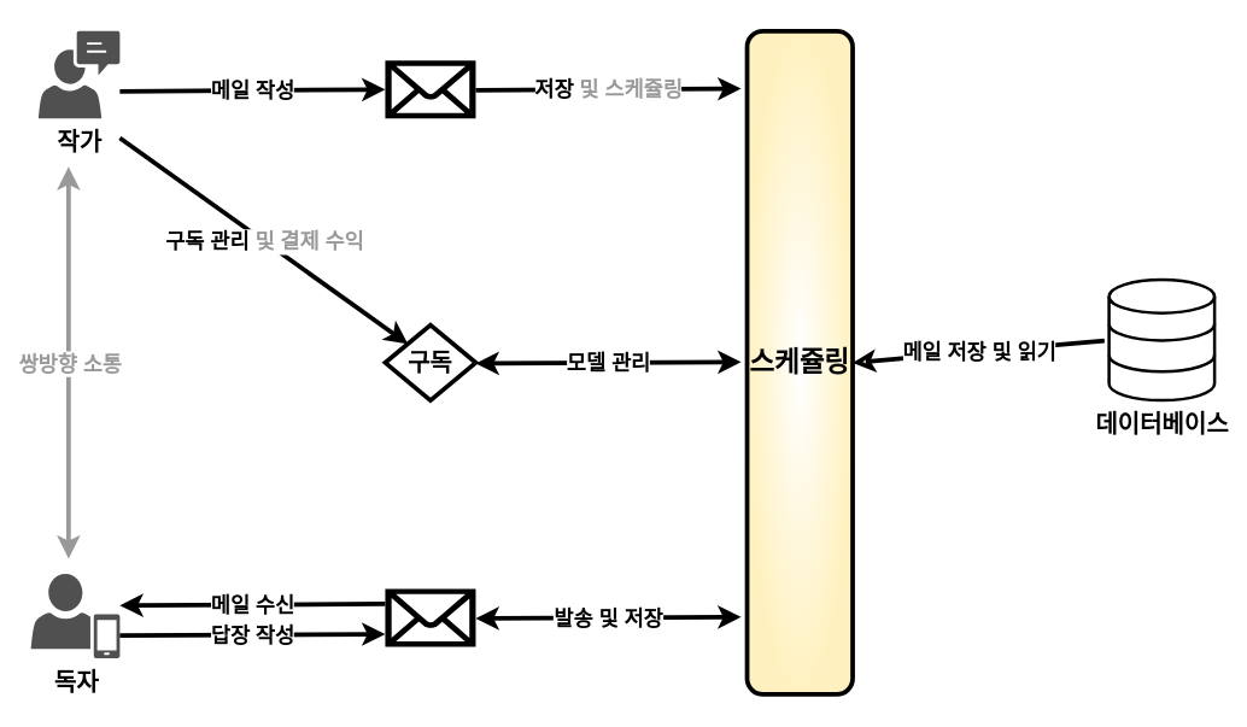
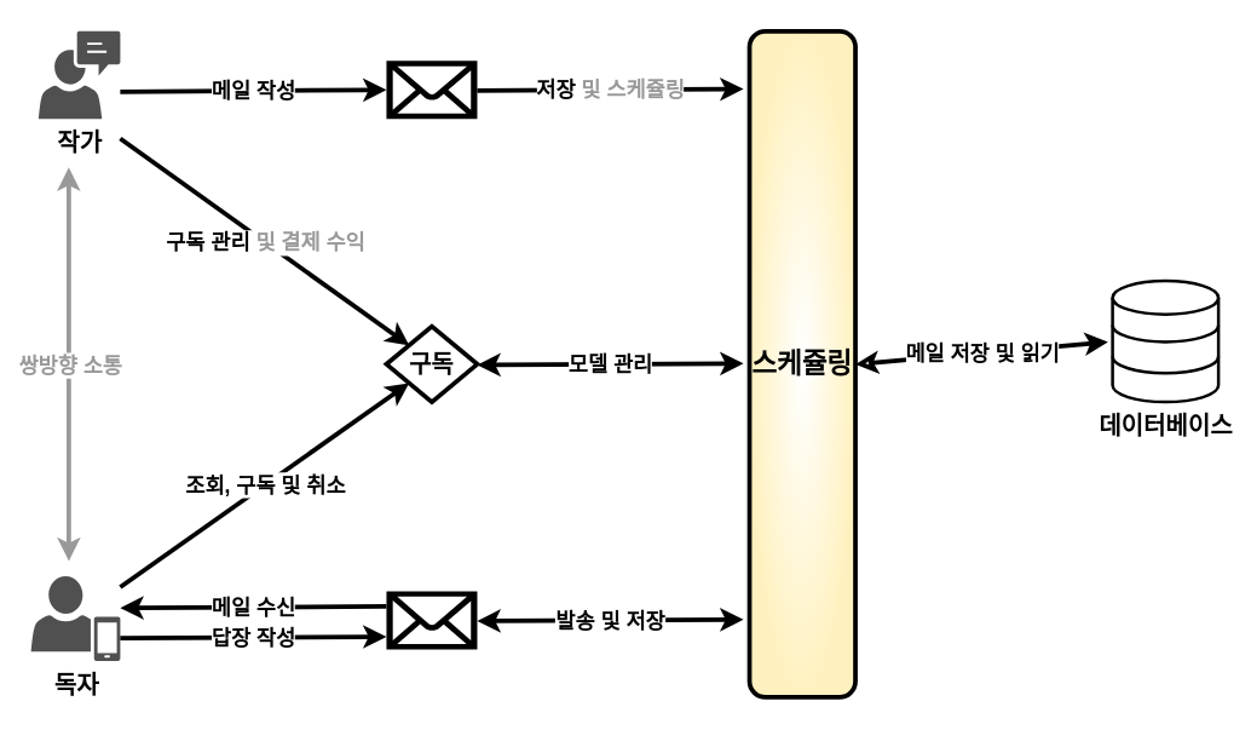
  <mxCell id="0" />
  <mxCell id="1" parent="0" />
  <mxCell id="2" value="작가" style="sketch=0;pointerEvents=1;shadow=0;dashed=0;html=1;strokeColor=none;fillColor=#505050;labelPosition=center;verticalLabelPosition=bottom;verticalAlign=top;outlineConnect=0;align=center;shape=mxgraph.office.users.communications;fontSize=16;fontStyle=1" vertex="1" parent="1"><mxGeometry x="25" y="20" width="54" height="58" as="geometry" /></mxCell>
  <mxCell id="3" value="&lt;font style=&quot;font-size: 16px;&quot;&gt;&lt;b&gt;독자&lt;/b&gt;&lt;/font&gt;" style="sketch=0;pointerEvents=1;shadow=0;dashed=0;html=1;strokeColor=none;fillColor=#505050;labelPosition=center;verticalLabelPosition=bottom;verticalAlign=top;outlineConnect=0;align=center;shape=mxgraph.office.users.mobile_user;" vertex="1" parent="1"><mxGeometry x="20" y="380" width="59" height="56" as="geometry" /></mxCell>
  <mxCell id="4" value="" style="shape=mxgraph.signs.tech.mail;html=1;pointerEvents=1;fillColor=#000000;strokeColor=none;verticalLabelPosition=bottom;verticalAlign=top;align=center;" vertex="1" parent="1"><mxGeometry x="255" y="39.5" width="60" height="38.5" as="geometry" /></mxCell>
  <mxCell id="5" value="&lt;b&gt;&lt;font style=&quot;font-size: 18px;&quot;&gt;스케쥴링&lt;/font&gt;&lt;/b&gt;" style="rounded=1;whiteSpace=wrap;html=1;fillColor=default;strokeWidth=3;strokeColor=#000000;gradientColor=#FFF1bF;gradientDirection=radial;" vertex="1" parent="1"><mxGeometry x="495" y="20" width="70" height="440" as="geometry" /></mxCell>
  <mxCell id="6" value="&lt;b&gt;&lt;font style=&quot;font-size: 16px;&quot;&gt;데이터베이스&lt;/font&gt;&lt;/b&gt;" style="html=1;verticalLabelPosition=bottom;align=center;labelBackgroundColor=#ffffff;verticalAlign=top;strokeWidth=2;strokeColor=#000000;shadow=0;dashed=0;shape=mxgraph.ios7.icons.data;" vertex="1" parent="1"><mxGeometry x="735" y="185" width="70" height="80" as="geometry" /></mxCell>
  <mxCell id="7" value="" style="shape=mxgraph.signs.tech.mail;html=1;pointerEvents=1;fillColor=#000000;strokeColor=none;verticalLabelPosition=bottom;verticalAlign=top;align=center;" vertex="1" parent="1"><mxGeometry x="255" y="390" width="60" height="38.5" as="geometry" /></mxCell>
- <mxCell id="8" value="" style="endArrow=none;html=1;rounded=0;entryX=-0.043;entryY=0.505;entryDx=0;entryDy=0;entryPerimeter=0;strokeWidth=3;startArrow=classic;startFill=0;exitX=1;exitY=0.5;exitDx=0;exitDy=0;" edge="1" parent="1" source="5" target="6"><mxGeometry relative="1" as="geometry"><mxPoint x="565" y="229.29" as="sourcePoint" /><mxPoint x="665" y="229.29" as="targetPoint" /></mxGeometry></mxCell>
+ <mxCell id="8" value="" style="endArrow=classic;html=1;rounded=0;entryX=-0.043;entryY=0.505;entryDx=0;entryDy=0;entryPerimeter=0;strokeWidth=3;startArrow=classic;startFill=0;exitX=1;exitY=0.5;exitDx=0;exitDy=0;" edge="1" parent="1" source="5" target="6"><mxGeometry relative="1" as="geometry"><mxPoint x="565" y="229.29" as="sourcePoint" /><mxPoint x="665" y="229.29" as="targetPoint" /></mxGeometry></mxCell>
  <mxCell id="9" value="&lt;b&gt;&lt;font style=&quot;font-size: 14px;&quot;&gt;메일 저장 및 읽기&lt;/font&gt;&lt;/b&gt;" style="edgeLabel;resizable=0;html=1;align=center;verticalAlign=middle;" connectable="0" vertex="1" parent="8"><mxGeometry relative="1" as="geometry" /></mxCell>
  <mxCell id="10" value="" style="endArrow=classic;html=1;rounded=0;entryX=0;entryY=0.5;entryDx=0;entryDy=0;entryPerimeter=0;strokeWidth=3;" edge="1" parent="1" target="4"><mxGeometry relative="1" as="geometry"><mxPoint x="79" y="60" as="sourcePoint" /><mxPoint x="179" y="60" as="targetPoint" /></mxGeometry></mxCell>
  <mxCell id="11" value="&lt;b&gt;&lt;font style=&quot;font-size: 14px;&quot;&gt;메일 작성&lt;/font&gt;&lt;/b&gt;" style="edgeLabel;resizable=0;html=1;align=center;verticalAlign=middle;" connectable="0" vertex="1" parent="10"><mxGeometry relative="1" as="geometry" /></mxCell>
  <mxCell id="12" value="" style="endArrow=classic;html=1;rounded=0;entryX=0;entryY=0.5;entryDx=0;entryDy=0;entryPerimeter=0;strokeWidth=3;" edge="1" parent="1"><mxGeometry relative="1" as="geometry"><mxPoint x="79" y="421" as="sourcePoint" /><mxPoint x="255" y="420" as="targetPoint" /></mxGeometry></mxCell>
  <mxCell id="13" value="&lt;b&gt;&lt;font style=&quot;font-size: 14px;&quot;&gt;답장 작성&lt;/font&gt;&lt;/b&gt;" style="edgeLabel;resizable=0;html=1;align=center;verticalAlign=middle;" connectable="0" vertex="1" parent="12"><mxGeometry relative="1" as="geometry" /></mxCell>
  <mxCell id="14" value="" style="endArrow=none;html=1;rounded=0;entryX=0;entryY=0.5;entryDx=0;entryDy=0;entryPerimeter=0;strokeWidth=3;endFill=0;startArrow=classic;startFill=1;" edge="1" parent="1"><mxGeometry relative="1" as="geometry"><mxPoint x="79" y="401" as="sourcePoint" /><mxPoint x="255" y="400" as="targetPoint" /></mxGeometry></mxCell>
  <mxCell id="15" value="&lt;b&gt;&lt;font style=&quot;font-size: 14px;&quot;&gt;메일 수신&lt;/font&gt;&lt;/b&gt;" style="edgeLabel;resizable=0;html=1;align=center;verticalAlign=middle;" connectable="0" vertex="1" parent="14"><mxGeometry relative="1" as="geometry" /></mxCell>
  <mxCell id="16" value="" style="endArrow=classic;html=1;rounded=0;strokeWidth=3;startArrow=classic;startFill=1;strokeColor=#999999;" edge="1" parent="1"><mxGeometry relative="1" as="geometry"><mxPoint x="45" y="370" as="sourcePoint" /><mxPoint x="45" y="110" as="targetPoint" /></mxGeometry></mxCell>
  <mxCell id="17" value="&lt;span style=&quot;font-size: 14px;&quot;&gt;&lt;b&gt;&lt;font color=&quot;#999999&quot;&gt;쌍방향 소통&lt;/font&gt;&lt;/b&gt;&lt;/span&gt;" style="edgeLabel;resizable=0;html=1;align=center;verticalAlign=middle;" connectable="0" vertex="1" parent="16"><mxGeometry relative="1" as="geometry" /></mxCell>
  <mxCell id="18" value="" style="endArrow=classic;html=1;rounded=0;entryX=0;entryY=0.5;entryDx=0;entryDy=0;entryPerimeter=0;strokeWidth=3;startArrow=classic;startFill=1;" edge="1" parent="1"><mxGeometry relative="1" as="geometry"><mxPoint x="315" y="409.69" as="sourcePoint" /><mxPoint x="491" y="408.69" as="targetPoint" /></mxGeometry></mxCell>
  <mxCell id="19" value="&lt;b&gt;&lt;font style=&quot;font-size: 14px;&quot;&gt;발송 및 저장&lt;/font&gt;&lt;/b&gt;" style="edgeLabel;resizable=0;html=1;align=center;verticalAlign=middle;" connectable="0" vertex="1" parent="18"><mxGeometry relative="1" as="geometry" /></mxCell>
  <mxCell id="20" value="" style="endArrow=classic;html=1;rounded=0;entryX=0;entryY=0.5;entryDx=0;entryDy=0;entryPerimeter=0;strokeWidth=3;" edge="1" parent="1"><mxGeometry relative="1" as="geometry"><mxPoint x="315" y="59.22" as="sourcePoint" /><mxPoint x="491" y="58.22" as="targetPoint" /></mxGeometry></mxCell>
  <mxCell id="21" value="&lt;b&gt;&lt;font style=&quot;font-size: 14px;&quot;&gt;저장 &lt;font color=&quot;#999999&quot;&gt;및 스케쥴링&lt;/font&gt;&lt;/font&gt;&lt;/b&gt;" style="edgeLabel;resizable=0;html=1;align=center;verticalAlign=middle;" connectable="0" vertex="1" parent="20"><mxGeometry relative="1" as="geometry" /></mxCell>
  <mxCell id="22" value="&lt;b&gt;&lt;font style=&quot;font-size: 16px;&quot;&gt;구독&lt;/font&gt;&lt;/b&gt;" style="shape=rhombus;html=1;dashed=0;whiteSpace=wrap;perimeter=rhombusPerimeter;strokeWidth=3;" vertex="1" parent="1"><mxGeometry x="255" y="215" width="60" height="50" as="geometry" /></mxCell>
+ <mxCell id="23" value="" style="endArrow=classic;html=1;rounded=0;entryX=0;entryY=1;entryDx=0;entryDy=0;strokeWidth=3;" edge="1" parent="1" source="3" target="22"><mxGeometry relative="1" as="geometry"><mxPoint x="79" y="311" as="sourcePoint" /><mxPoint x="255" y="310" as="targetPoint" /></mxGeometry></mxCell>
+ <mxCell id="24" value="&lt;span style=&quot;font-size: 14px;&quot;&gt;&lt;b&gt;조회, 구독 및 취소&lt;/b&gt;&lt;/span&gt;" style="edgeLabel;resizable=0;html=1;align=center;verticalAlign=middle;" connectable="0" vertex="1" parent="23"><mxGeometry relative="1" as="geometry" /></mxCell>
  <mxCell id="25" value="" style="endArrow=classic;html=1;rounded=0;entryX=0;entryY=0;entryDx=0;entryDy=0;strokeWidth=3;" edge="1" parent="1" target="22"><mxGeometry relative="1" as="geometry"><mxPoint x="79" y="91" as="sourcePoint" /><mxPoint x="255" y="90" as="targetPoint" /></mxGeometry></mxCell>
  <mxCell id="26" value="&lt;b&gt;&lt;font style=&quot;font-size: 14px;&quot;&gt;구독 관리 &lt;font color=&quot;#999999&quot;&gt;및 결제 수익&lt;/font&gt;&lt;/font&gt;&lt;/b&gt;" style="edgeLabel;resizable=0;html=1;align=center;verticalAlign=middle;" connectable="0" vertex="1" parent="25"><mxGeometry relative="1" as="geometry" /></mxCell>
  <mxCell id="27" value="" style="endArrow=classic;html=1;rounded=0;entryX=0;entryY=0.5;entryDx=0;entryDy=0;entryPerimeter=0;strokeWidth=3;startArrow=classic;startFill=1;" edge="1" parent="1"><mxGeometry relative="1" as="geometry"><mxPoint x="315" y="240.47" as="sourcePoint" /><mxPoint x="491" y="239.47" as="targetPoint" /></mxGeometry></mxCell>
  <mxCell id="28" value="&lt;b&gt;&lt;font style=&quot;font-size: 14px;&quot;&gt;모델 관리&lt;/font&gt;&lt;/b&gt;" style="edgeLabel;resizable=0;html=1;align=center;verticalAlign=middle;" connectable="0" vertex="1" parent="27"><mxGeometry relative="1" as="geometry" /></mxCell>
